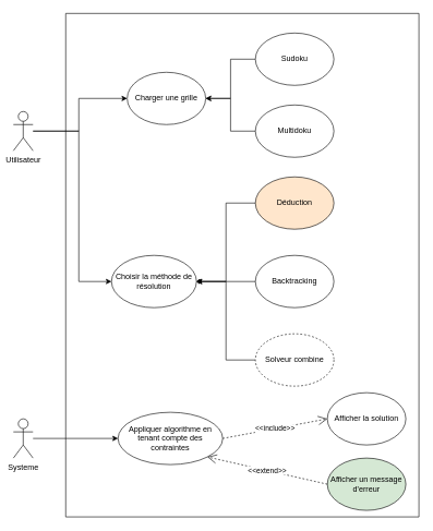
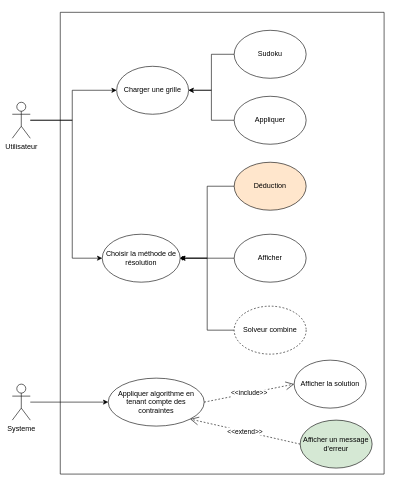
  <mxCell id="0" />
  <mxCell id="1" parent="0" />
  <mxCell id="2" value="" style="swimlane;startSize=0;" vertex="1" parent="1"><mxGeometry x="100" y="20" width="540" height="770" as="geometry" /></mxCell>
  <mxCell id="3" value="Charger une grille" style="ellipse;whiteSpace=wrap;html=1;" vertex="1" parent="2"><mxGeometry x="94" y="90" width="120" height="80" as="geometry" /></mxCell>
  <mxCell id="4" style="edgeStyle=orthogonalEdgeStyle;rounded=0;orthogonalLoop=1;jettySize=auto;html=1;entryX=1;entryY=0.5;entryDx=0;entryDy=0;" edge="1" parent="2" source="5" target="3"><mxGeometry relative="1" as="geometry" /></mxCell>
  <mxCell id="5" value="Sudoku&lt;span style=&quot;color: rgba(0, 0, 0, 0); font-family: monospace; font-size: 0px; text-align: start; text-wrap-mode: nowrap;&quot;&gt;%3CmxGraphModel%3E%3Croot%3E%3CmxCell%20id%3D%220%22%2F%3E%3CmxCell%20id%3D%221%22%20parent%3D%220%22%2F%3E%3CmxCell%20id%3D%222%22%20value%3D%22Actor%22%20style%3D%22shape%3DumlActor%3BverticalLabelPosition%3Dbottom%3BverticalAlign%3Dtop%3Bhtml%3D1%3BoutlineConnect%3D0%3B%22%20vertex%3D%221%22%20parent%3D%221%22%3E%3CmxGeometry%20x%3D%2270%22%20y%3D%22160%22%20width%3D%2230%22%20height%3D%2260%22%20as%3D%22geometry%22%2F%3E%3C%2FmxCell%3E%3C%2Froot%3E%3C%2FmxGraphModel%3E&lt;/span&gt;" style="ellipse;whiteSpace=wrap;html=1;" vertex="1" parent="2"><mxGeometry x="290" y="30" width="120" height="80" as="geometry" /></mxCell>
  <mxCell id="6" style="edgeStyle=orthogonalEdgeStyle;rounded=0;orthogonalLoop=1;jettySize=auto;html=1;entryX=1;entryY=0.5;entryDx=0;entryDy=0;endArrow=open;" edge="1" parent="2" source="7" target="3"><mxGeometry relative="1" as="geometry" /></mxCell>
- <mxCell id="7" value="Multidoku" style="ellipse;whiteSpace=wrap;html=1;" vertex="1" parent="2"><mxGeometry x="290" y="140" width="120" height="80" as="geometry" /></mxCell>
+ <mxCell id="7" value="Appliquer" style="ellipse;whiteSpace=wrap;html=1;" vertex="1" parent="2"><mxGeometry x="290" y="140" width="120" height="80" as="geometry" /></mxCell>
  <mxCell id="8" value="Choisir la méthode de résolution" style="ellipse;whiteSpace=wrap;html=1;" vertex="1" parent="2"><mxGeometry x="70" y="370" width="130" height="80" as="geometry" /></mxCell>
  <mxCell id="9" style="edgeStyle=orthogonalEdgeStyle;rounded=0;orthogonalLoop=1;jettySize=auto;html=1;entryX=1;entryY=0.5;entryDx=0;entryDy=0;endArrow=diamond;" edge="1" parent="2" source="10" target="8"><mxGeometry relative="1" as="geometry" /></mxCell>
  <mxCell id="10" value="Déduction" style="ellipse;whiteSpace=wrap;html=1;fillColor=#ffe6cc;" vertex="1" parent="2"><mxGeometry x="290" y="250" width="120" height="80" as="geometry" /></mxCell>
  <mxCell id="11" style="edgeStyle=orthogonalEdgeStyle;rounded=0;orthogonalLoop=1;jettySize=auto;html=1;" edge="1" parent="2" source="12"><mxGeometry relative="1" as="geometry"><mxPoint x="200" y="410" as="targetPoint" /></mxGeometry></mxCell>
- <mxCell id="12" value="Backtracking" style="ellipse;whiteSpace=wrap;html=1;" vertex="1" parent="2"><mxGeometry x="290" y="370" width="120" height="80" as="geometry" /></mxCell>
+ <mxCell id="12" value="Afficher" style="ellipse;whiteSpace=wrap;html=1;" vertex="1" parent="2"><mxGeometry x="290" y="370" width="120" height="80" as="geometry" /></mxCell>
  <mxCell id="13" value="Appliquer algorithme en tenant compte des contraintes" style="ellipse;whiteSpace=wrap;html=1;" vertex="1" parent="2"><mxGeometry x="80" y="610" width="160" height="80" as="geometry" /></mxCell>
- <mxCell id="14" value="Afficher la solution" style="ellipse;whiteSpace=wrap;html=1;" vertex="1" parent="2"><mxGeometry x="400" y="580" width="120" height="80" as="geometry" /></mxCell>
+ <mxCell id="14" value="Afficher la solution" style="ellipse;whiteSpace=wrap;html=1;" vertex="1" parent="2"><mxGeometry x="390" y="580" width="120" height="80" as="geometry" /></mxCell>
  <mxCell id="15" style="edgeStyle=orthogonalEdgeStyle;rounded=0;orthogonalLoop=1;jettySize=auto;html=1;entryX=1;entryY=0.5;entryDx=0;entryDy=0;" edge="1" parent="2" source="16" target="8"><mxGeometry relative="1" as="geometry" /></mxCell>
  <mxCell id="16" value="Solveur combine" style="ellipse;whiteSpace=wrap;html=1;dashed=1;" vertex="1" parent="2"><mxGeometry x="290" y="490" width="120" height="80" as="geometry" /></mxCell>
  <mxCell id="17" value="&amp;lt;&amp;lt;include&amp;gt;&amp;gt;" style="endArrow=open;endSize=12;dashed=1;html=1;rounded=0;entryX=0;entryY=0.5;entryDx=0;entryDy=0;exitX=1;exitY=0.5;exitDx=0;exitDy=0;" edge="1" parent="2" source="13" target="14"><mxGeometry width="160" relative="1" as="geometry"><mxPoint x="230" y="670" as="sourcePoint" /><mxPoint x="390" y="670" as="targetPoint" /></mxGeometry></mxCell>
  <mxCell id="18" value="Afficher un message d'erreur" style="ellipse;whiteSpace=wrap;html=1;fillColor=#d5e8d4;" vertex="1" parent="2"><mxGeometry x="400" y="680" width="120" height="80" as="geometry" /></mxCell>
  <mxCell id="19" value="&amp;lt;&amp;lt;extend&amp;gt;&amp;gt;" style="endArrow=open;endSize=12;dashed=1;html=1;rounded=0;entryX=1;entryY=1;entryDx=0;entryDy=0;exitX=0;exitY=0.5;exitDx=0;exitDy=0;" edge="1" parent="2" source="18" target="13"><mxGeometry width="160" relative="1" as="geometry"><mxPoint x="400" y="680" as="sourcePoint" /><mxPoint x="240" y="710" as="targetPoint" /></mxGeometry></mxCell>
  <mxCell id="20" style="edgeStyle=orthogonalEdgeStyle;rounded=0;orthogonalLoop=1;jettySize=auto;html=1;" edge="1" parent="1" source="22" target="3"><mxGeometry relative="1" as="geometry"><Array as="points"><mxPoint x="120" y="200" /><mxPoint x="120" y="150" /></Array></mxGeometry></mxCell>
  <mxCell id="21" style="edgeStyle=orthogonalEdgeStyle;rounded=0;orthogonalLoop=1;jettySize=auto;html=1;entryX=0;entryY=0.5;entryDx=0;entryDy=0;" edge="1" parent="1" source="22" target="8"><mxGeometry relative="1" as="geometry"><Array as="points"><mxPoint x="120" y="200" /><mxPoint x="120" y="430" /></Array></mxGeometry></mxCell>
  <mxCell id="22" value="Utilisateur" style="shape=umlActor;verticalLabelPosition=bottom;verticalAlign=top;html=1;outlineConnect=0;" vertex="1" parent="1"><mxGeometry x="20" y="170" width="30" height="60" as="geometry" /></mxCell>
  <mxCell id="23" style="edgeStyle=orthogonalEdgeStyle;rounded=0;orthogonalLoop=1;jettySize=auto;html=1;entryX=0;entryY=0.5;entryDx=0;entryDy=0;" edge="1" parent="1" source="24" target="13"><mxGeometry relative="1" as="geometry" /></mxCell>
  <mxCell id="24" value="Systeme" style="shape=umlActor;verticalLabelPosition=bottom;verticalAlign=top;html=1;outlineConnect=0;" vertex="1" parent="1"><mxGeometry x="20" y="640" width="30" height="60" as="geometry" /></mxCell>
